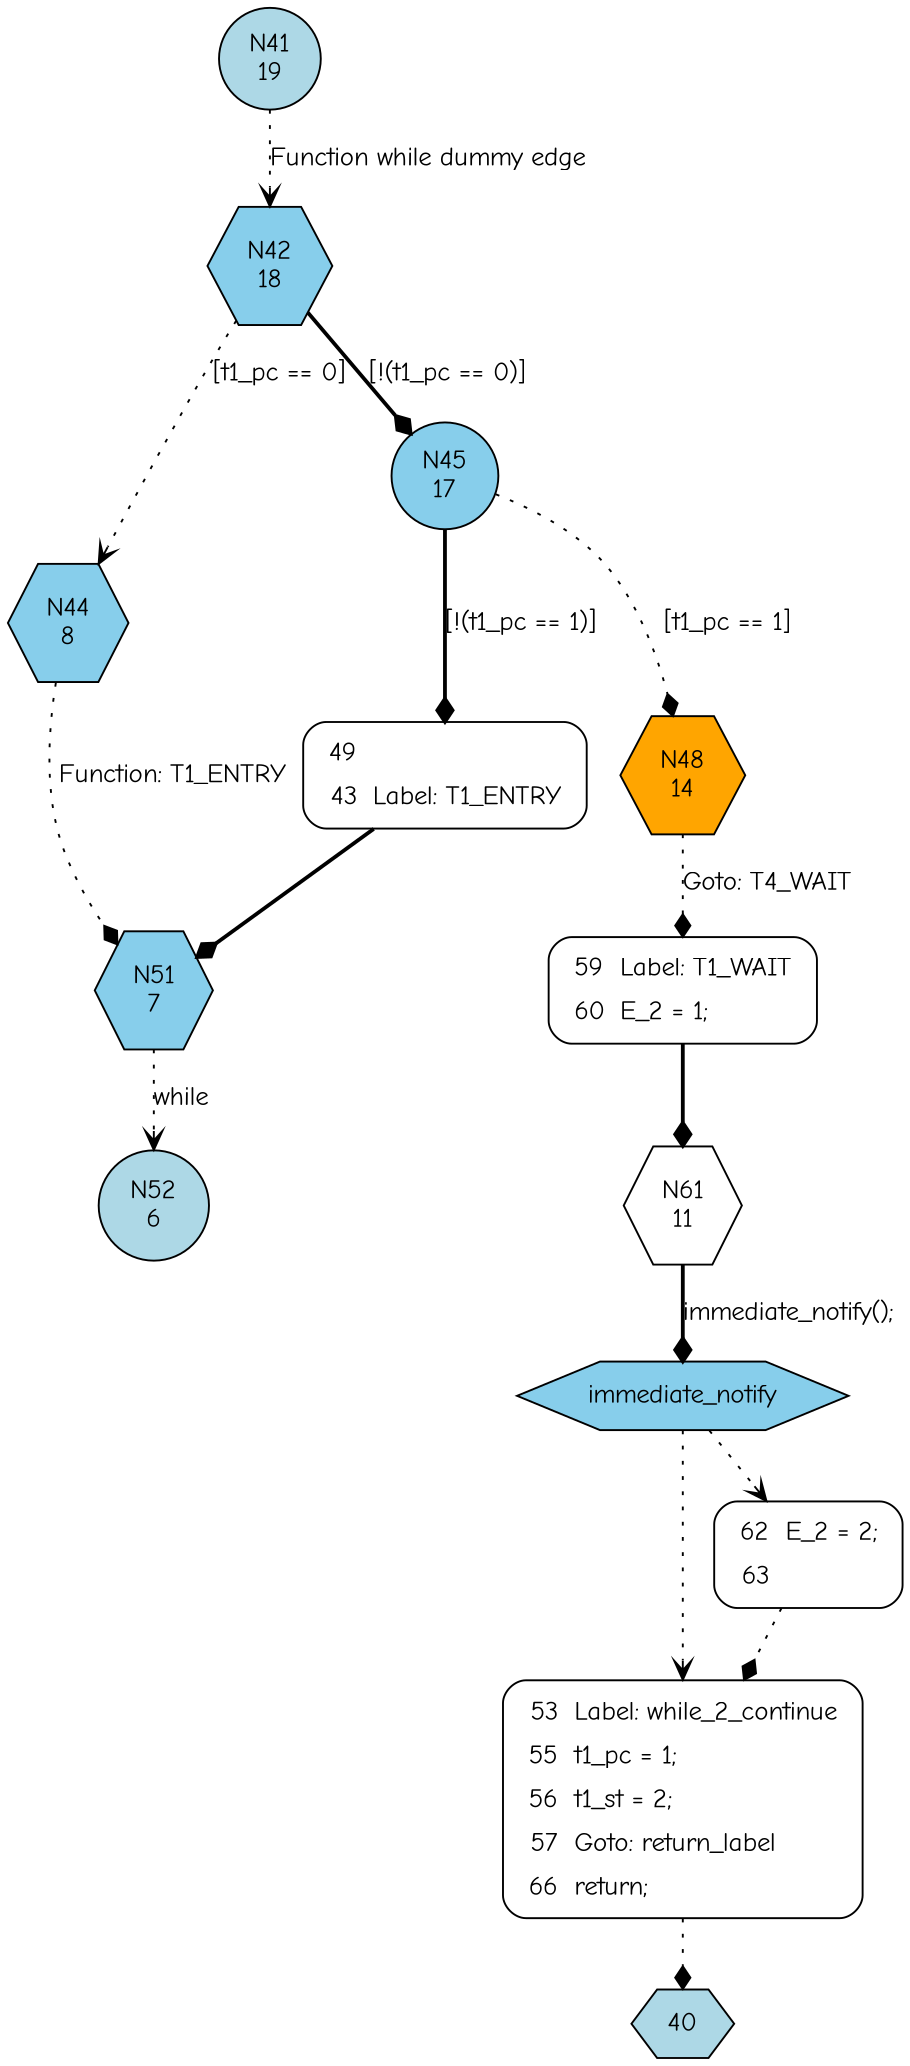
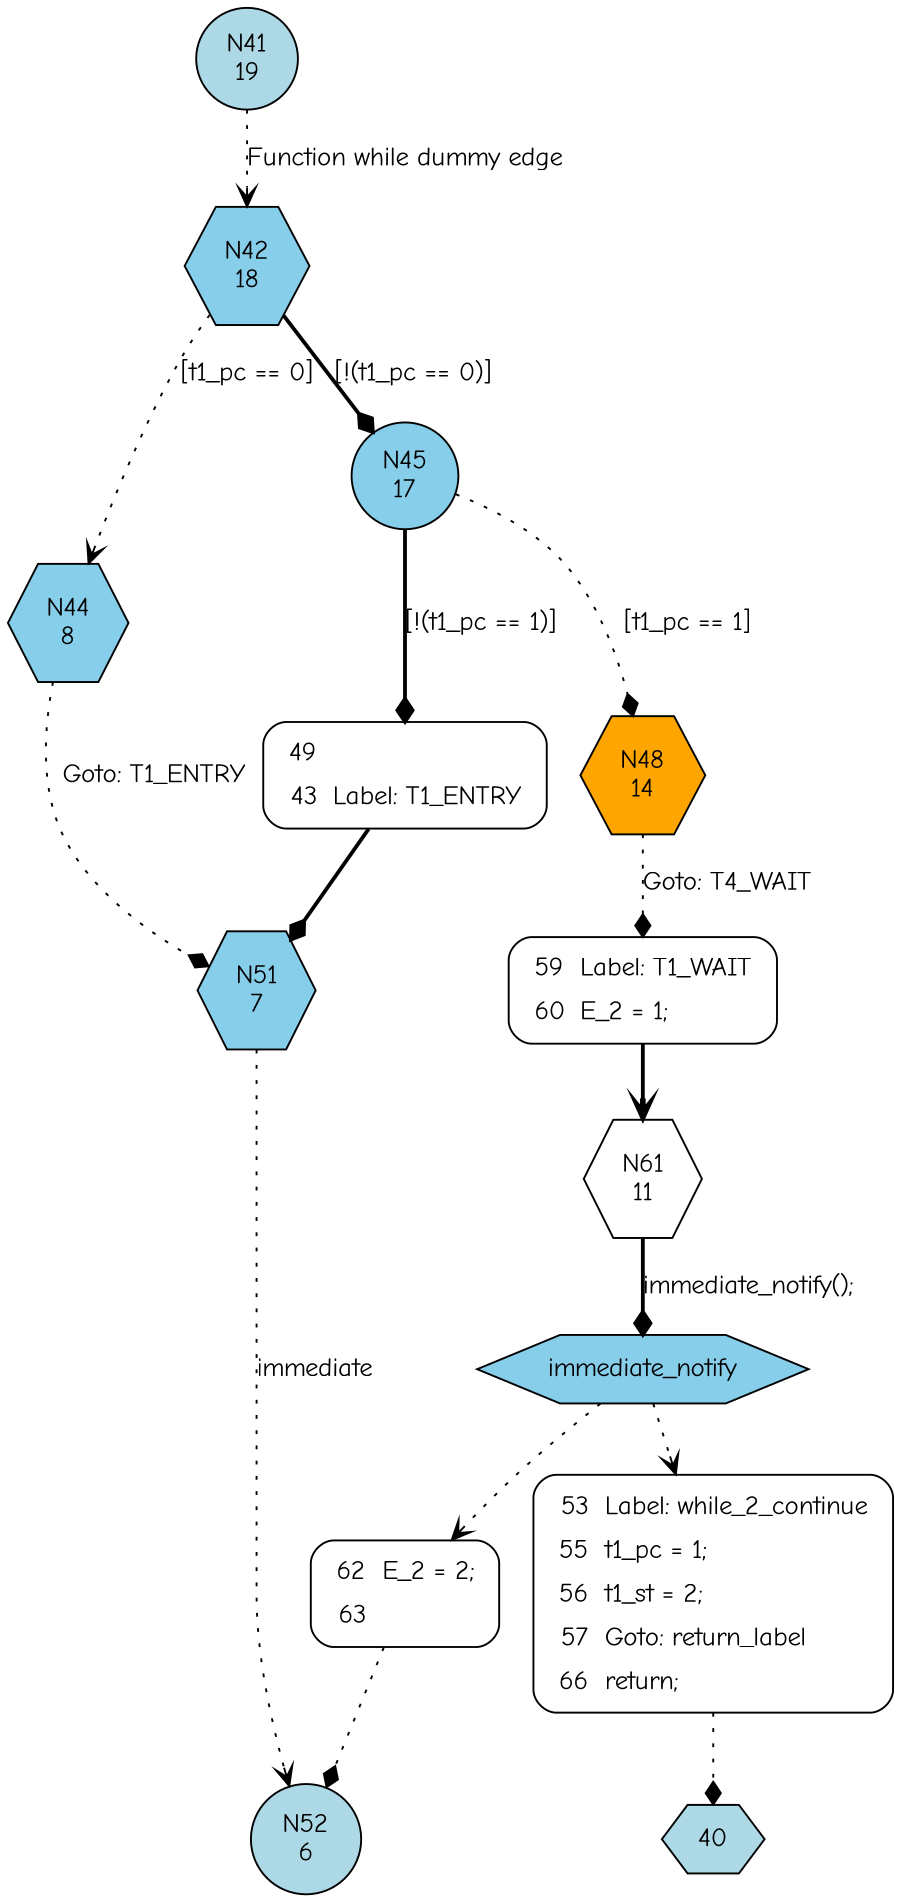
  digraph {
    fontname="Comic Neue"
    node [fillcolor=skyblue fontname="Comic Neue" shape=hexagon style=filled]
    edge [arrowhead=diamond fontname="Comic Neue" style=dotted]
    n1 [fillcolor=lightblue label="N41\n19" shape=circle]
    n2 [label="N42\n18"]
    n3 [label="N44\n8"]
    n4 [label="N45\n17" shape=circle]
    n5 [label="N51\n7"]
    n6 [fillcolor=orange label="N48\n14"]
    n7 [fillcolor=white label=<<table border="0" cellborder="0" cellpadding="3" bgcolor="white"><tr><td align="right">49</td><td align="left"></td></tr><tr><td align="right">43</td><td align="left">Label: T1_ENTRY</td></tr></table>> penwidth=1 shape=Mrecord style="filled,bold"]
    n8 [fillcolor=lightblue label="N52\n6" shape=circle]
    n9 [fillcolor=white label=<<table border="0" cellborder="0" cellpadding="3" bgcolor="white"><tr><td align="right">59</td><td align="left">Label: T1_WAIT</td></tr><tr><td align="right">60</td><td align="left">E_2 = 1;</td></tr></table>> penwidth=1 shape=Mrecord style="filled,bold"]
    n10 [fillcolor=white label="N61\n11"]
    n11 [fillcolor=white label=<<table border="0" cellborder="0" cellpadding="3" bgcolor="white"><tr><td align="right">53</td><td align="left">Label: while_2_continue</td></tr><tr><td align="right">55</td><td align="left">t1_pc = 1;</td></tr><tr><td align="right">56</td><td align="left">t1_st = 2;</td></tr><tr><td align="right">57</td><td align="left">Goto: return_label</td></tr><tr><td align="right">66</td><td align="left">return;</td></tr></table>> penwidth=1 shape=Mrecord style="filled,bold"]
    40 [fillcolor=lightblue]
    n13 [label=immediate_notify]
    n14 [fillcolor=white label=<<table border="0" cellborder="0" cellpadding="3" bgcolor="white"><tr><td align="right">62</td><td align="left">E_2 = 2;</td></tr><tr><td align="right">63</td><td align="left"></td></tr></table>> penwidth=1 shape=Mrecord style="filled,bold"]
    n1 -> n2 [arrowhead=vee label="Function while dummy edge"]
    n2 -> n3 [arrowhead=vee label="[t1_pc == 0]"]
    n2 -> n4 [label="[!(t1_pc == 0)]" style=bold]
-   n3 -> n5 [label="Function: T1_ENTRY"]
+   n3 -> n5 [label="Goto: T1_ENTRY"]
    n4 -> n6 [label="[t1_pc == 1]"]
    n4 -> n7 [label="[!(t1_pc == 1)]" style=bold]
-   n5 -> n8 [arrowhead=vee label=while]
+   n5 -> n8 [arrowhead=vee label=immediate]
    n6 -> n9 [label="Goto: T4_WAIT"]
    n7 -> n5 [style=bold]
-   n9 -> n10 [style=bold]
+   n9 -> n10 [arrowhead=vee style=bold]
    n10 -> n13 [label="immediate_notify();" style=bold]
    n11 -> 40
    n13 -> n11 [arrowhead=vee]
    n13 -> n14 [arrowhead=vee]
-   n14 -> n11
+   n14 -> n8
  }
